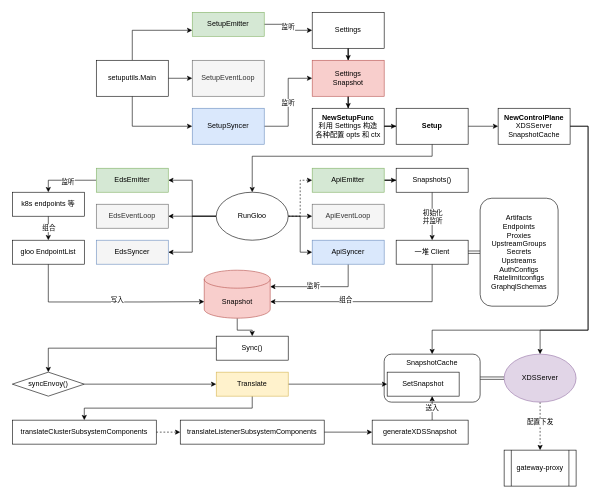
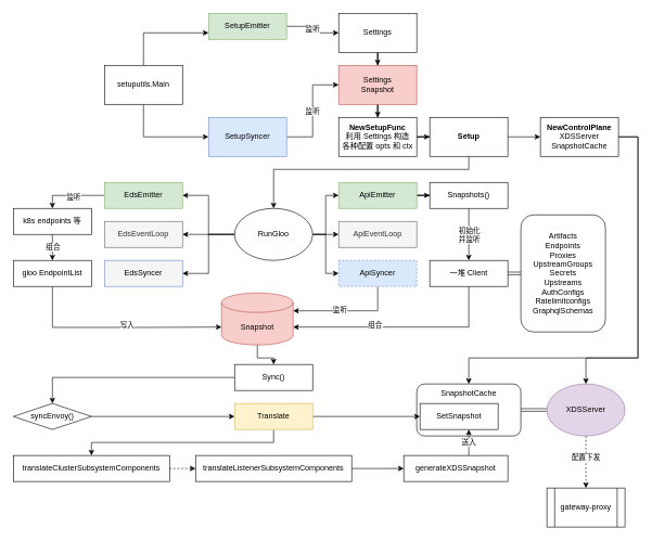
  <mxCell id="0" />
  <mxCell id="1" parent="0" />
  <mxCell id="2" style="edgeStyle=orthogonalEdgeStyle;shape=link;rounded=0;orthogonalLoop=1;jettySize=auto;html=1;" edge="1" parent="1" source="3" target="61"><mxGeometry relative="1" as="geometry" /></mxCell>
  <mxCell id="3" value="SnapshotCache" style="rounded=1;whiteSpace=wrap;html=1;verticalAlign=top;" vertex="1" parent="1"><mxGeometry x="640" y="590" width="160" height="80" as="geometry" /></mxCell>
  <mxCell id="4" value="" style="edgeStyle=orthogonalEdgeStyle;rounded=0;orthogonalLoop=1;jettySize=auto;html=1;" parent="1" source="7" target="9" edge="1"><mxGeometry relative="1" as="geometry"><Array as="points"><mxPoint x="220" y="50" /></Array></mxGeometry></mxCell>
- <mxCell id="5" style="edgeStyle=orthogonalEdgeStyle;rounded=0;orthogonalLoop=1;jettySize=auto;html=1;" parent="1" source="7" target="10" edge="1"><mxGeometry relative="1" as="geometry" /></mxCell>
  <mxCell id="6" style="edgeStyle=orthogonalEdgeStyle;rounded=0;orthogonalLoop=1;jettySize=auto;html=1;" parent="1" source="7" target="13" edge="1"><mxGeometry relative="1" as="geometry"><Array as="points"><mxPoint x="220" y="210" /></Array></mxGeometry></mxCell>
  <mxCell id="7" value="setuputils.Main" style="rounded=0;whiteSpace=wrap;html=1;" parent="1" vertex="1"><mxGeometry x="160" y="100" width="120" height="60" as="geometry" /></mxCell>
  <mxCell id="8" value="监听" style="edgeStyle=orthogonalEdgeStyle;rounded=0;orthogonalLoop=1;jettySize=auto;html=1;" parent="1" source="9" target="15" edge="1"><mxGeometry relative="1" as="geometry" /></mxCell>
  <mxCell id="9" value="SetupEmitter" style="rounded=0;whiteSpace=wrap;html=1;fillColor=#d5e8d4;strokeColor=#82b366;" parent="1" vertex="1"><mxGeometry x="320" y="20" width="120" height="40" as="geometry" /></mxCell>
- <mxCell id="10" value="SetupEventLoop" style="rounded=0;whiteSpace=wrap;html=1;fillColor=#f5f5f5;strokeColor=#666666;fontColor=#333333;" parent="1" vertex="1"><mxGeometry x="320" y="100" width="120" height="60" as="geometry" /></mxCell>
  <mxCell id="11" style="edgeStyle=orthogonalEdgeStyle;rounded=0;orthogonalLoop=1;jettySize=auto;html=1;" parent="1" source="13" target="17" edge="1"><mxGeometry relative="1" as="geometry"><Array as="points"><mxPoint x="480" y="210" /><mxPoint x="480" y="130" /></Array></mxGeometry></mxCell>
  <mxCell id="12" value="监听" style="edgeLabel;html=1;align=center;verticalAlign=middle;resizable=0;points=[];" parent="11" vertex="1" connectable="0"><mxGeometry x="-0.379" y="1" relative="1" as="geometry"><mxPoint y="-30" as="offset" /></mxGeometry></mxCell>
  <mxCell id="13" value="SetupSyncer" style="rounded=0;whiteSpace=wrap;html=1;fillColor=#dae8fc;strokeColor=#6c8ebf;" parent="1" vertex="1"><mxGeometry x="320" y="180" width="120" height="60" as="geometry" /></mxCell>
  <mxCell id="14" value="" style="edgeStyle=orthogonalEdgeStyle;rounded=0;orthogonalLoop=1;jettySize=auto;html=1;" parent="1" source="15" target="17" edge="1"><mxGeometry relative="1" as="geometry" /></mxCell>
  <mxCell id="15" value="Settings" style="rounded=0;whiteSpace=wrap;html=1;" parent="1" vertex="1"><mxGeometry x="520" y="20" width="120" height="60" as="geometry" /></mxCell>
  <mxCell id="16" value="" style="edgeStyle=orthogonalEdgeStyle;rounded=0;orthogonalLoop=1;jettySize=auto;html=1;" parent="1" source="17" target="20" edge="1"><mxGeometry relative="1" as="geometry" /></mxCell>
  <mxCell id="17" value="Settings&lt;br&gt;Snapshot" style="rounded=0;whiteSpace=wrap;html=1;fillColor=#f8cecc;strokeColor=#b85450;" parent="1" vertex="1"><mxGeometry x="520" y="100" width="120" height="60" as="geometry" /></mxCell>
  <mxCell id="18" value="" style="edgeStyle=orthogonalEdgeStyle;rounded=0;orthogonalLoop=1;jettySize=auto;html=1;" parent="1" source="74" target="27" edge="1"><mxGeometry relative="1" as="geometry"><Array as="points"><mxPoint x="720" y="260" /><mxPoint x="420" y="260" /></Array></mxGeometry></mxCell>
  <mxCell id="19" value="" style="edgeStyle=orthogonalEdgeStyle;rounded=0;orthogonalLoop=1;jettySize=auto;html=1;" parent="1" source="20" target="74" edge="1"><mxGeometry relative="1" as="geometry" /></mxCell>
  <mxCell id="20" value="&lt;b&gt;NewSetupFunc&lt;/b&gt;&lt;br&gt;利用 Settings 构造&lt;br&gt;各种配置 opts 和 ctx" style="rounded=0;whiteSpace=wrap;html=1;" parent="1" vertex="1"><mxGeometry x="520" y="180" width="120" height="60" as="geometry" /></mxCell>
  <mxCell id="21" style="edgeStyle=orthogonalEdgeStyle;rounded=0;orthogonalLoop=1;jettySize=auto;html=1;" parent="1" source="27" target="30" edge="1"><mxGeometry relative="1" as="geometry" /></mxCell>
  <mxCell id="22" style="edgeStyle=orthogonalEdgeStyle;rounded=0;orthogonalLoop=1;jettySize=auto;html=1;" parent="1" source="27" target="31" edge="1"><mxGeometry relative="1" as="geometry" /></mxCell>
  <mxCell id="23" style="edgeStyle=orthogonalEdgeStyle;rounded=0;orthogonalLoop=1;jettySize=auto;html=1;entryX=1;entryY=0.5;entryDx=0;entryDy=0;" parent="1" source="27" target="32" edge="1"><mxGeometry relative="1" as="geometry" /></mxCell>
- <mxCell id="24" style="edgeStyle=orthogonalEdgeStyle;rounded=0;orthogonalLoop=1;jettySize=auto;html=1;dashed=1;" parent="1" source="27" target="34" edge="1"><mxGeometry relative="1" as="geometry" /></mxCell>
+ <mxCell id="24" style="edgeStyle=orthogonalEdgeStyle;rounded=0;orthogonalLoop=1;jettySize=auto;html=1;" parent="1" source="27" target="34" edge="1"><mxGeometry relative="1" as="geometry" /></mxCell>
  <mxCell id="25" style="edgeStyle=orthogonalEdgeStyle;rounded=0;orthogonalLoop=1;jettySize=auto;html=1;" parent="1" source="27" target="35" edge="1"><mxGeometry relative="1" as="geometry" /></mxCell>
  <mxCell id="26" style="edgeStyle=orthogonalEdgeStyle;rounded=0;orthogonalLoop=1;jettySize=auto;html=1;" parent="1" source="27" target="38" edge="1"><mxGeometry relative="1" as="geometry" /></mxCell>
  <mxCell id="27" value="RunGloo" style="ellipse;whiteSpace=wrap;html=1;rounded=0;" parent="1" vertex="1"><mxGeometry x="360" y="320" width="120" height="80" as="geometry" /></mxCell>
  <mxCell id="28" value="" style="edgeStyle=orthogonalEdgeStyle;rounded=0;orthogonalLoop=1;jettySize=auto;html=1;" parent="1" source="30" target="47" edge="1"><mxGeometry relative="1" as="geometry"><Array as="points"><mxPoint x="80" y="300" /></Array></mxGeometry></mxCell>
  <mxCell id="29" value="监听" style="edgeLabel;html=1;align=center;verticalAlign=middle;resizable=0;points=[];" parent="28" vertex="1" connectable="0"><mxGeometry x="-0.039" y="1" relative="1" as="geometry"><mxPoint as="offset" /></mxGeometry></mxCell>
  <mxCell id="30" value="EdsEmitter" style="rounded=0;whiteSpace=wrap;html=1;fillColor=#d5e8d4;strokeColor=#82b366;" parent="1" vertex="1"><mxGeometry x="160" y="280" width="120" height="40" as="geometry" /></mxCell>
  <mxCell id="31" value="EdsEventLoop" style="rounded=0;whiteSpace=wrap;html=1;fillColor=#f5f5f5;strokeColor=#666666;fontColor=#333333;" parent="1" vertex="1"><mxGeometry x="160" y="340" width="120" height="40" as="geometry" /></mxCell>
  <mxCell id="32" value="EdsSyncer" style="rounded=0;whiteSpace=wrap;html=1;fillColor=#f5f5f5;strokeColor=#6c8ebf;" parent="1" vertex="1"><mxGeometry x="160" y="400" width="120" height="40" as="geometry" /></mxCell>
  <mxCell id="33" value="" style="edgeStyle=orthogonalEdgeStyle;rounded=0;orthogonalLoop=1;jettySize=auto;html=1;" parent="1" source="34" target="71" edge="1"><mxGeometry relative="1" as="geometry" /></mxCell>
  <mxCell id="34" value="ApiEmitter" style="rounded=0;whiteSpace=wrap;html=1;fillColor=#d5e8d4;strokeColor=#82b366;" parent="1" vertex="1"><mxGeometry x="520" y="280" width="120" height="40" as="geometry" /></mxCell>
  <mxCell id="35" value="ApiEventLoop" style="rounded=0;whiteSpace=wrap;html=1;fillColor=#f5f5f5;strokeColor=#666666;fontColor=#333333;" parent="1" vertex="1"><mxGeometry x="520" y="340" width="120" height="40" as="geometry" /></mxCell>
  <mxCell id="36" style="edgeStyle=orthogonalEdgeStyle;rounded=0;orthogonalLoop=1;jettySize=auto;html=1;entryX=1;entryY=0;entryDx=0;entryDy=27.5;entryPerimeter=0;" parent="1" source="38" target="44" edge="1"><mxGeometry relative="1" as="geometry"><Array as="points"><mxPoint x="580" y="478" /></Array></mxGeometry></mxCell>
  <mxCell id="37" value="监听" style="edgeLabel;html=1;align=center;verticalAlign=middle;resizable=0;points=[];" parent="36" vertex="1" connectable="0"><mxGeometry x="0.141" y="-2" relative="1" as="geometry"><mxPoint as="offset" /></mxGeometry></mxCell>
- <mxCell id="38" value="ApiSyncer" style="rounded=0;whiteSpace=wrap;html=1;fillColor=#dae8fc;strokeColor=#6c8ebf;" parent="1" vertex="1"><mxGeometry x="520" y="400" width="120" height="40" as="geometry" /></mxCell>
+ <mxCell id="38" value="ApiSyncer" style="rounded=0;whiteSpace=wrap;html=1;fillColor=#dae8fc;strokeColor=#6c8ebf;dashed=1;" parent="1" vertex="1"><mxGeometry x="520" y="400" width="120" height="40" as="geometry" /></mxCell>
  <mxCell id="39" style="edgeStyle=orthogonalEdgeStyle;rounded=0;orthogonalLoop=1;jettySize=auto;html=1;entryX=1;entryY=0;entryDx=0;entryDy=52.5;entryPerimeter=0;" parent="1" source="42" target="44" edge="1"><mxGeometry relative="1" as="geometry"><Array as="points"><mxPoint x="720" y="503" /></Array></mxGeometry></mxCell>
  <mxCell id="40" value="组合" style="edgeLabel;html=1;align=center;verticalAlign=middle;resizable=0;points=[];" parent="39" vertex="1" connectable="0"><mxGeometry x="0.245" y="-3" relative="1" as="geometry"><mxPoint as="offset" /></mxGeometry></mxCell>
  <mxCell id="41" style="edgeStyle=orthogonalEdgeStyle;rounded=0;orthogonalLoop=1;jettySize=auto;html=1;shape=link;" parent="1" source="42" target="72" edge="1"><mxGeometry relative="1" as="geometry" /></mxCell>
  <mxCell id="42" value="一堆 Client" style="rounded=0;whiteSpace=wrap;html=1;" parent="1" vertex="1"><mxGeometry x="660" y="400" width="120" height="40" as="geometry" /></mxCell>
  <mxCell id="43" value="" style="edgeStyle=orthogonalEdgeStyle;rounded=0;orthogonalLoop=1;jettySize=auto;html=1;" parent="1" source="44" target="52" edge="1"><mxGeometry relative="1" as="geometry" /></mxCell>
  <mxCell id="44" value="Snapshot" style="shape=cylinder3;whiteSpace=wrap;html=1;boundedLbl=1;backgroundOutline=1;size=15;fillColor=#f8cecc;strokeColor=#b85450;" parent="1" vertex="1"><mxGeometry x="340" y="450" width="110" height="80" as="geometry" /></mxCell>
  <mxCell id="45" value="" style="edgeStyle=orthogonalEdgeStyle;rounded=0;orthogonalLoop=1;jettySize=auto;html=1;" parent="1" source="47" target="50" edge="1"><mxGeometry relative="1" as="geometry" /></mxCell>
  <mxCell id="46" value="组合" style="edgeLabel;html=1;align=center;verticalAlign=middle;resizable=0;points=[];" parent="45" vertex="1" connectable="0"><mxGeometry x="-0.3" relative="1" as="geometry"><mxPoint y="5.83" as="offset" /></mxGeometry></mxCell>
  <mxCell id="47" value="k8s endpoints 等" style="rounded=0;whiteSpace=wrap;html=1;" parent="1" vertex="1"><mxGeometry y="320" width="120" height="40" as="geometry" x="20" /></mxCell>
  <mxCell id="48" style="edgeStyle=orthogonalEdgeStyle;rounded=0;orthogonalLoop=1;jettySize=auto;html=1;entryX=0;entryY=0;entryDx=0;entryDy=52.5;entryPerimeter=0;" parent="1" source="50" target="44" edge="1"><mxGeometry relative="1" as="geometry"><Array as="points"><mxPoint x="80" y="503" /><mxPoint x="233" y="503" /></Array></mxGeometry></mxCell>
  <mxCell id="49" value="写入" style="edgeLabel;html=1;align=center;verticalAlign=middle;resizable=0;points=[];" parent="48" vertex="1" connectable="0"><mxGeometry x="0.074" y="4" relative="1" as="geometry"><mxPoint x="4.67" as="offset" /></mxGeometry></mxCell>
  <mxCell id="50" value="gloo EndpointList" style="rounded=0;whiteSpace=wrap;html=1;" parent="1" vertex="1"><mxGeometry y="400" width="120" height="40" as="geometry" x="20" /></mxCell>
  <mxCell id="51" value="" style="edgeStyle=orthogonalEdgeStyle;rounded=0;orthogonalLoop=1;jettySize=auto;html=1;" parent="1" source="52" target="54" edge="1"><mxGeometry relative="1" as="geometry" /></mxCell>
  <mxCell id="52" value="Sync()" style="whiteSpace=wrap;html=1;" parent="1" vertex="1"><mxGeometry x="360" y="560" width="120" height="40" as="geometry" /></mxCell>
  <mxCell id="53" value="" style="edgeStyle=orthogonalEdgeStyle;rounded=0;orthogonalLoop=1;jettySize=auto;html=1;" parent="1" source="54" target="57" edge="1"><mxGeometry relative="1" as="geometry" /></mxCell>
  <mxCell id="54" value="syncEnvoy()" style="rhombus;whiteSpace=wrap;html=1;" parent="1" vertex="1"><mxGeometry y="620" width="120" height="40" as="geometry" x="20" /></mxCell>
  <mxCell id="55" style="edgeStyle=orthogonalEdgeStyle;rounded=0;orthogonalLoop=1;jettySize=auto;html=1;" parent="1" source="57" target="58" edge="1"><mxGeometry relative="1" as="geometry" /></mxCell>
  <mxCell id="56" value="" style="edgeStyle=orthogonalEdgeStyle;rounded=0;orthogonalLoop=1;jettySize=auto;html=1;" parent="1" source="57" target="64" edge="1"><mxGeometry relative="1" as="geometry"><Array as="points"><mxPoint x="420" y="680" /><mxPoint x="140" y="680" /></Array></mxGeometry></mxCell>
  <mxCell id="57" value="Translate" style="whiteSpace=wrap;html=1;fillColor=#fff2cc;strokeColor=#d6b656;" parent="1" vertex="1"><mxGeometry x="360" y="620" width="120" height="40" as="geometry" /></mxCell>
  <mxCell id="58" value="SetSnapshot" style="whiteSpace=wrap;html=1;" parent="1" vertex="1"><mxGeometry x="645" y="620" width="120" height="40" as="geometry" /></mxCell>
  <mxCell id="59" value="" style="edgeStyle=orthogonalEdgeStyle;rounded=0;orthogonalLoop=1;jettySize=auto;html=1;dashed=1;" parent="1" source="61" target="62" edge="1"><mxGeometry relative="1" as="geometry" /></mxCell>
  <mxCell id="60" value="配置下发" style="edgeLabel;html=1;align=center;verticalAlign=middle;resizable=0;points=[];" parent="59" vertex="1" connectable="0"><mxGeometry x="-0.2" y="-1" relative="1" as="geometry"><mxPoint as="offset" /></mxGeometry></mxCell>
  <mxCell id="61" value="XDSServer" style="ellipse;whiteSpace=wrap;html=1;fillColor=#e1d5e7;strokeColor=#9673a6;" parent="1" vertex="1"><mxGeometry x="840" y="590" width="120" height="80" as="geometry" /></mxCell>
  <mxCell id="62" value="gateway-proxy" style="shape=process;whiteSpace=wrap;html=1;backgroundOutline=1;" parent="1" vertex="1"><mxGeometry x="840" y="750" width="120" height="60" as="geometry" /></mxCell>
  <mxCell id="63" value="" style="edgeStyle=orthogonalEdgeStyle;rounded=0;orthogonalLoop=1;jettySize=auto;html=1;dashed=1;" parent="1" source="64" target="66" edge="1"><mxGeometry relative="1" as="geometry" /></mxCell>
  <mxCell id="64" value="translateClusterSubsystemComponents" style="whiteSpace=wrap;html=1;" parent="1" vertex="1"><mxGeometry y="700" width="240" height="40" as="geometry" x="20" /></mxCell>
  <mxCell id="65" value="" style="edgeStyle=orthogonalEdgeStyle;rounded=0;orthogonalLoop=1;jettySize=auto;html=1;" parent="1" source="66" target="68" edge="1"><mxGeometry relative="1" as="geometry" /></mxCell>
  <mxCell id="66" value="translateListenerSubsystemComponents" style="whiteSpace=wrap;html=1;" parent="1" vertex="1"><mxGeometry x="300" y="700" width="240" height="40" as="geometry" /></mxCell>
  <mxCell id="67" value="送入" style="edgeStyle=orthogonalEdgeStyle;rounded=0;orthogonalLoop=1;jettySize=auto;html=1;" parent="1" source="68" target="58" edge="1"><mxGeometry relative="1" as="geometry"><Array as="points"><mxPoint x="720" y="690" /><mxPoint x="720" y="690" /></Array></mxGeometry></mxCell>
  <mxCell id="68" value="generateXDSSnapshot" style="whiteSpace=wrap;html=1;" parent="1" vertex="1"><mxGeometry x="620" y="700" width="160" height="40" as="geometry" /></mxCell>
  <mxCell id="69" style="edgeStyle=orthogonalEdgeStyle;rounded=0;orthogonalLoop=1;jettySize=auto;html=1;" parent="1" source="71" target="42" edge="1"><mxGeometry relative="1" as="geometry" /></mxCell>
  <mxCell id="70" value="初始化&lt;br&gt;并监听" style="edgeLabel;html=1;align=center;verticalAlign=middle;resizable=0;points=[];" parent="69" vertex="1" connectable="0"><mxGeometry x="-0.15" y="2" relative="1" as="geometry"><mxPoint x="-2" y="6" as="offset" /></mxGeometry></mxCell>
  <mxCell id="71" value="Snapshots()" style="rounded=0;whiteSpace=wrap;html=1;" parent="1" vertex="1"><mxGeometry x="660" y="280" width="120" height="40" as="geometry" /></mxCell>
  <mxCell id="72" value="Artifacts&lt;br&gt;Endpoints&lt;br&gt;Proxies&lt;br&gt;UpstreamGroups&lt;br&gt;Secrets&lt;br&gt;Upstreams&lt;br&gt;AuthConfigs&lt;br&gt;Ratelimitconfigs&lt;br&gt;GraphqlSchemas" style="rounded=1;whiteSpace=wrap;html=1;" parent="1" vertex="1"><mxGeometry x="800" y="330" width="130" height="180" as="geometry" /></mxCell>
  <mxCell id="73" value="" style="edgeStyle=orthogonalEdgeStyle;rounded=0;orthogonalLoop=1;jettySize=auto;html=1;" edge="1" parent="1" source="74" target="77"><mxGeometry relative="1" as="geometry" /></mxCell>
  <mxCell id="74" value="&lt;b&gt;Setup&lt;/b&gt;" style="rounded=0;whiteSpace=wrap;html=1;" parent="1" vertex="1"><mxGeometry x="660" y="180" width="120" height="60" as="geometry" /></mxCell>
  <mxCell id="75" style="edgeStyle=orthogonalEdgeStyle;rounded=0;orthogonalLoop=1;jettySize=auto;html=1;" edge="1" parent="1" source="77" target="3"><mxGeometry relative="1" as="geometry"><Array as="points"><mxPoint x="980" y="210" /><mxPoint x="980" y="550" /><mxPoint x="720" y="550" /></Array></mxGeometry></mxCell>
  <mxCell id="76" style="edgeStyle=orthogonalEdgeStyle;rounded=0;orthogonalLoop=1;jettySize=auto;html=1;" edge="1" parent="1" source="77" target="61"><mxGeometry relative="1" as="geometry"><Array as="points"><mxPoint x="980" y="210" /><mxPoint x="980" y="550" /><mxPoint x="900" y="550" /></Array></mxGeometry></mxCell>
  <mxCell id="77" value="&lt;span&gt;&lt;b&gt;NewControlPlane&lt;/b&gt;&lt;br&gt;XDSServer&lt;br&gt;SnapshotCache&lt;br&gt;&lt;/span&gt;" style="rounded=0;whiteSpace=wrap;html=1;fontStyle=0" vertex="1" parent="1"><mxGeometry x="830" y="180" width="120" height="60" as="geometry" /></mxCell>
